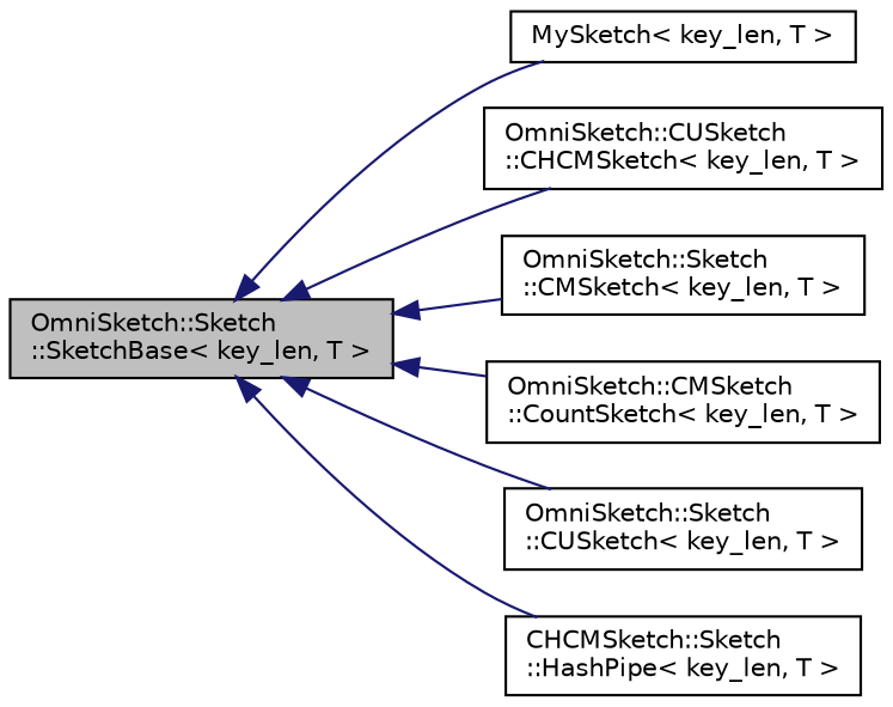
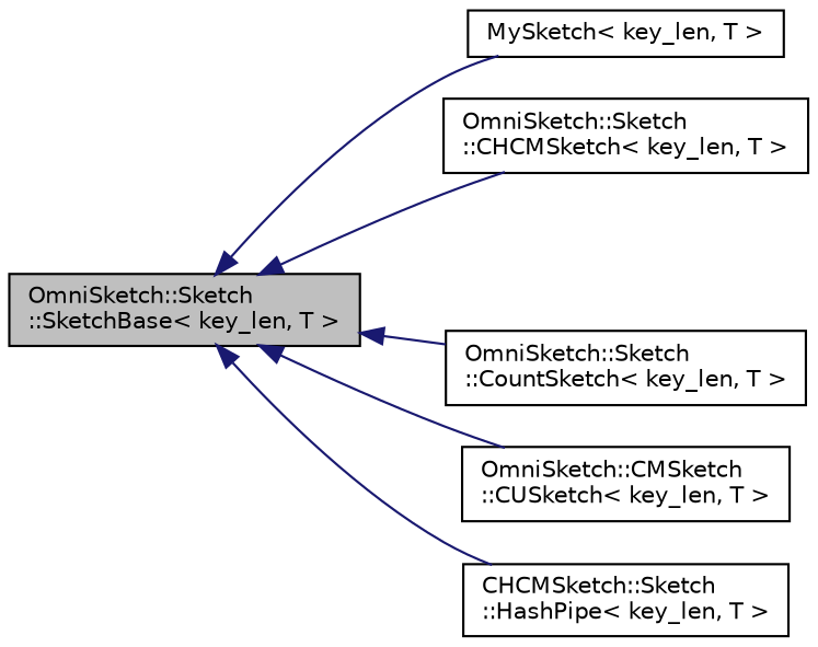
  digraph {
    rankdir=LR
    node [color=black fillcolor=white fontname=Helvetica fontsize=10 shape=record style=filled]
    edge [color=midnightblue dir=back fontname=Helvetica fontsize=10 labelfontname=Helvetica labelfontsize=10 style=solid]
    n1 [fillcolor=grey75 fontcolor=black height=0.2 label="OmniSketch::Sketch\l::SketchBase\< key_len, T \>" width=0.4]
    n2 [height=0.2 label="MySketch\< key_len, T \>" width=0.4]
-   n3 [height=0.2 label="OmniSketch::CUSketch\l::CHCMSketch\< key_len, T \>" width=0.4]
-   n4 [height=0.2 label="OmniSketch::Sketch\l::CMSketch\< key_len, T \>" width=0.4]
-   n5 [height=0.2 label="OmniSketch::CMSketch\l::CountSketch\< key_len, T \>" width=0.4]
-   n6 [height=0.2 label="OmniSketch::Sketch\l::CUSketch\< key_len, T \>" width=0.4]
+   n3 [height=0.2 label="OmniSketch::Sketch\l::CHCMSketch\< key_len, T \>" width=0.4]
+   n5 [height=0.2 label="OmniSketch::Sketch\l::CountSketch\< key_len, T \>" width=0.4]
+   n6 [height=0.2 label="OmniSketch::CMSketch\l::CUSketch\< key_len, T \>" width=0.4]
    n7 [height=0.2 label="CHCMSketch::Sketch\l::HashPipe\< key_len, T \>" width=0.4]
    n1 -> n2
    n1 -> n3
-   n1 -> n4
    n1 -> n5
    n1 -> n6
    n1 -> n7
  }
